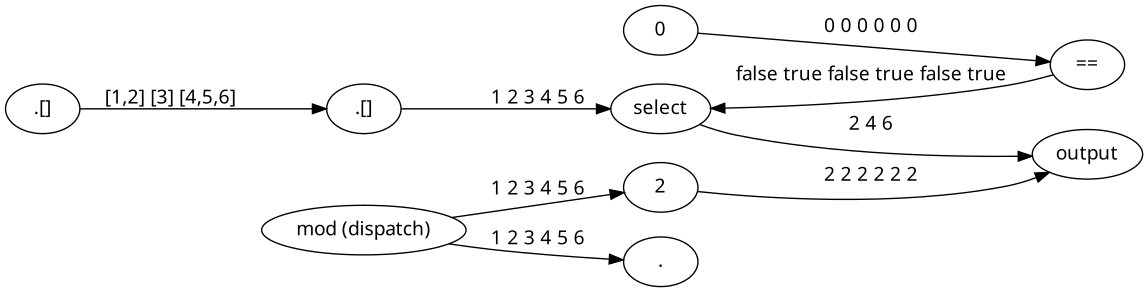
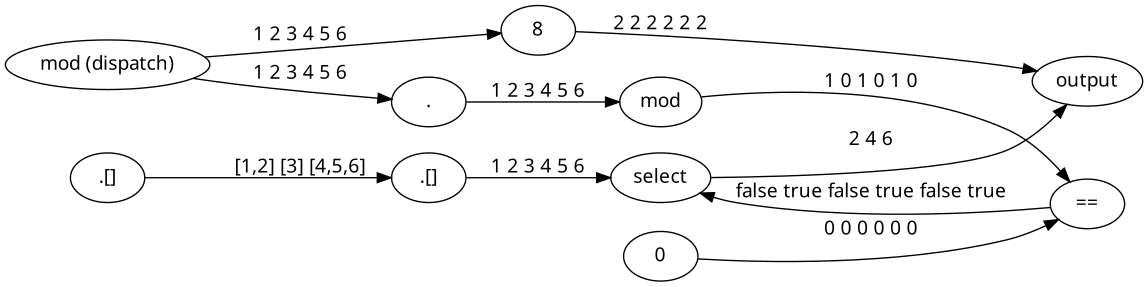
  digraph {
    fontname="Noto Sans"
    rankdir=LR
    node [fontname="Noto Sans"]
    edge [fontname="Noto Sans"]
    n1 [label=".[]"]
    n2 [label=".[]"]
    select
    "=="
    output
    "mod (dispatch)"
    "."
-   2
+   2 [label=8]
    0
+   mod
    n1 -> n2 [label="[1,2] [3] [4,5,6]"]
    n2 -> select [label="1 2 3 4 5 6"]
    select -> "==" [dir=back label="false true false true false true"]
    select -> output [label="2 4 6"]
    "mod (dispatch)" -> "." [label="1 2 3 4 5 6"]
    "mod (dispatch)" -> 2 [label="1 2 3 4 5 6"]
+   "." -> mod [label="1 2 3 4 5 6"]
    2 -> output [label="2 2 2 2 2 2"]
    0 -> "==" [label="0 0 0 0 0 0"]
+   mod -> "==" [label="1 0 1 0 1 0"]
  }
